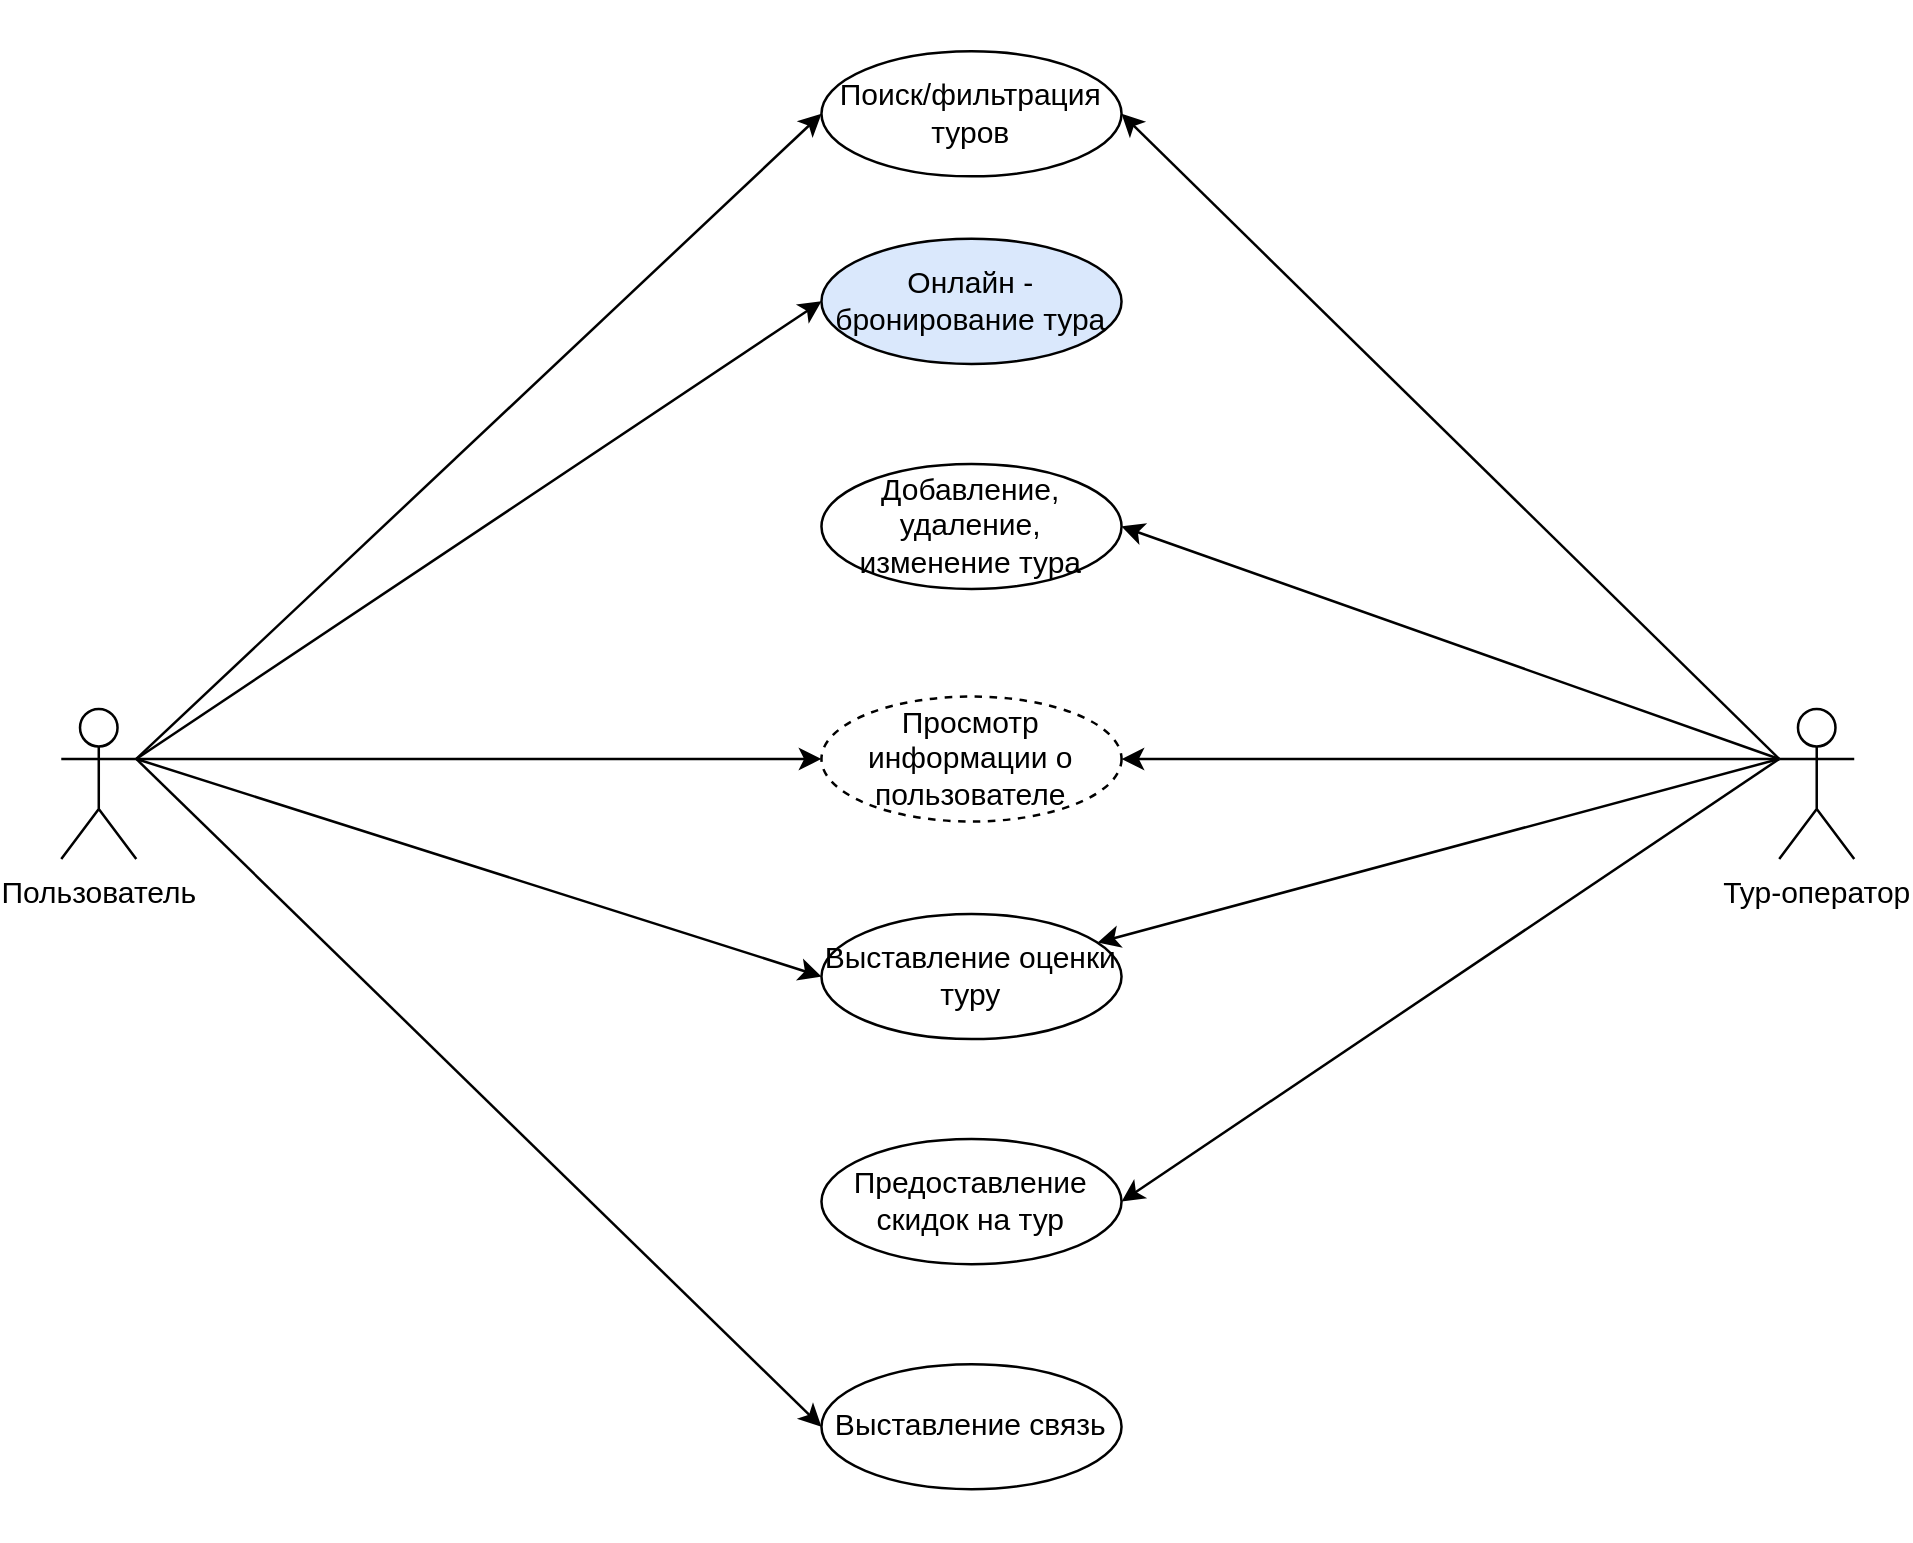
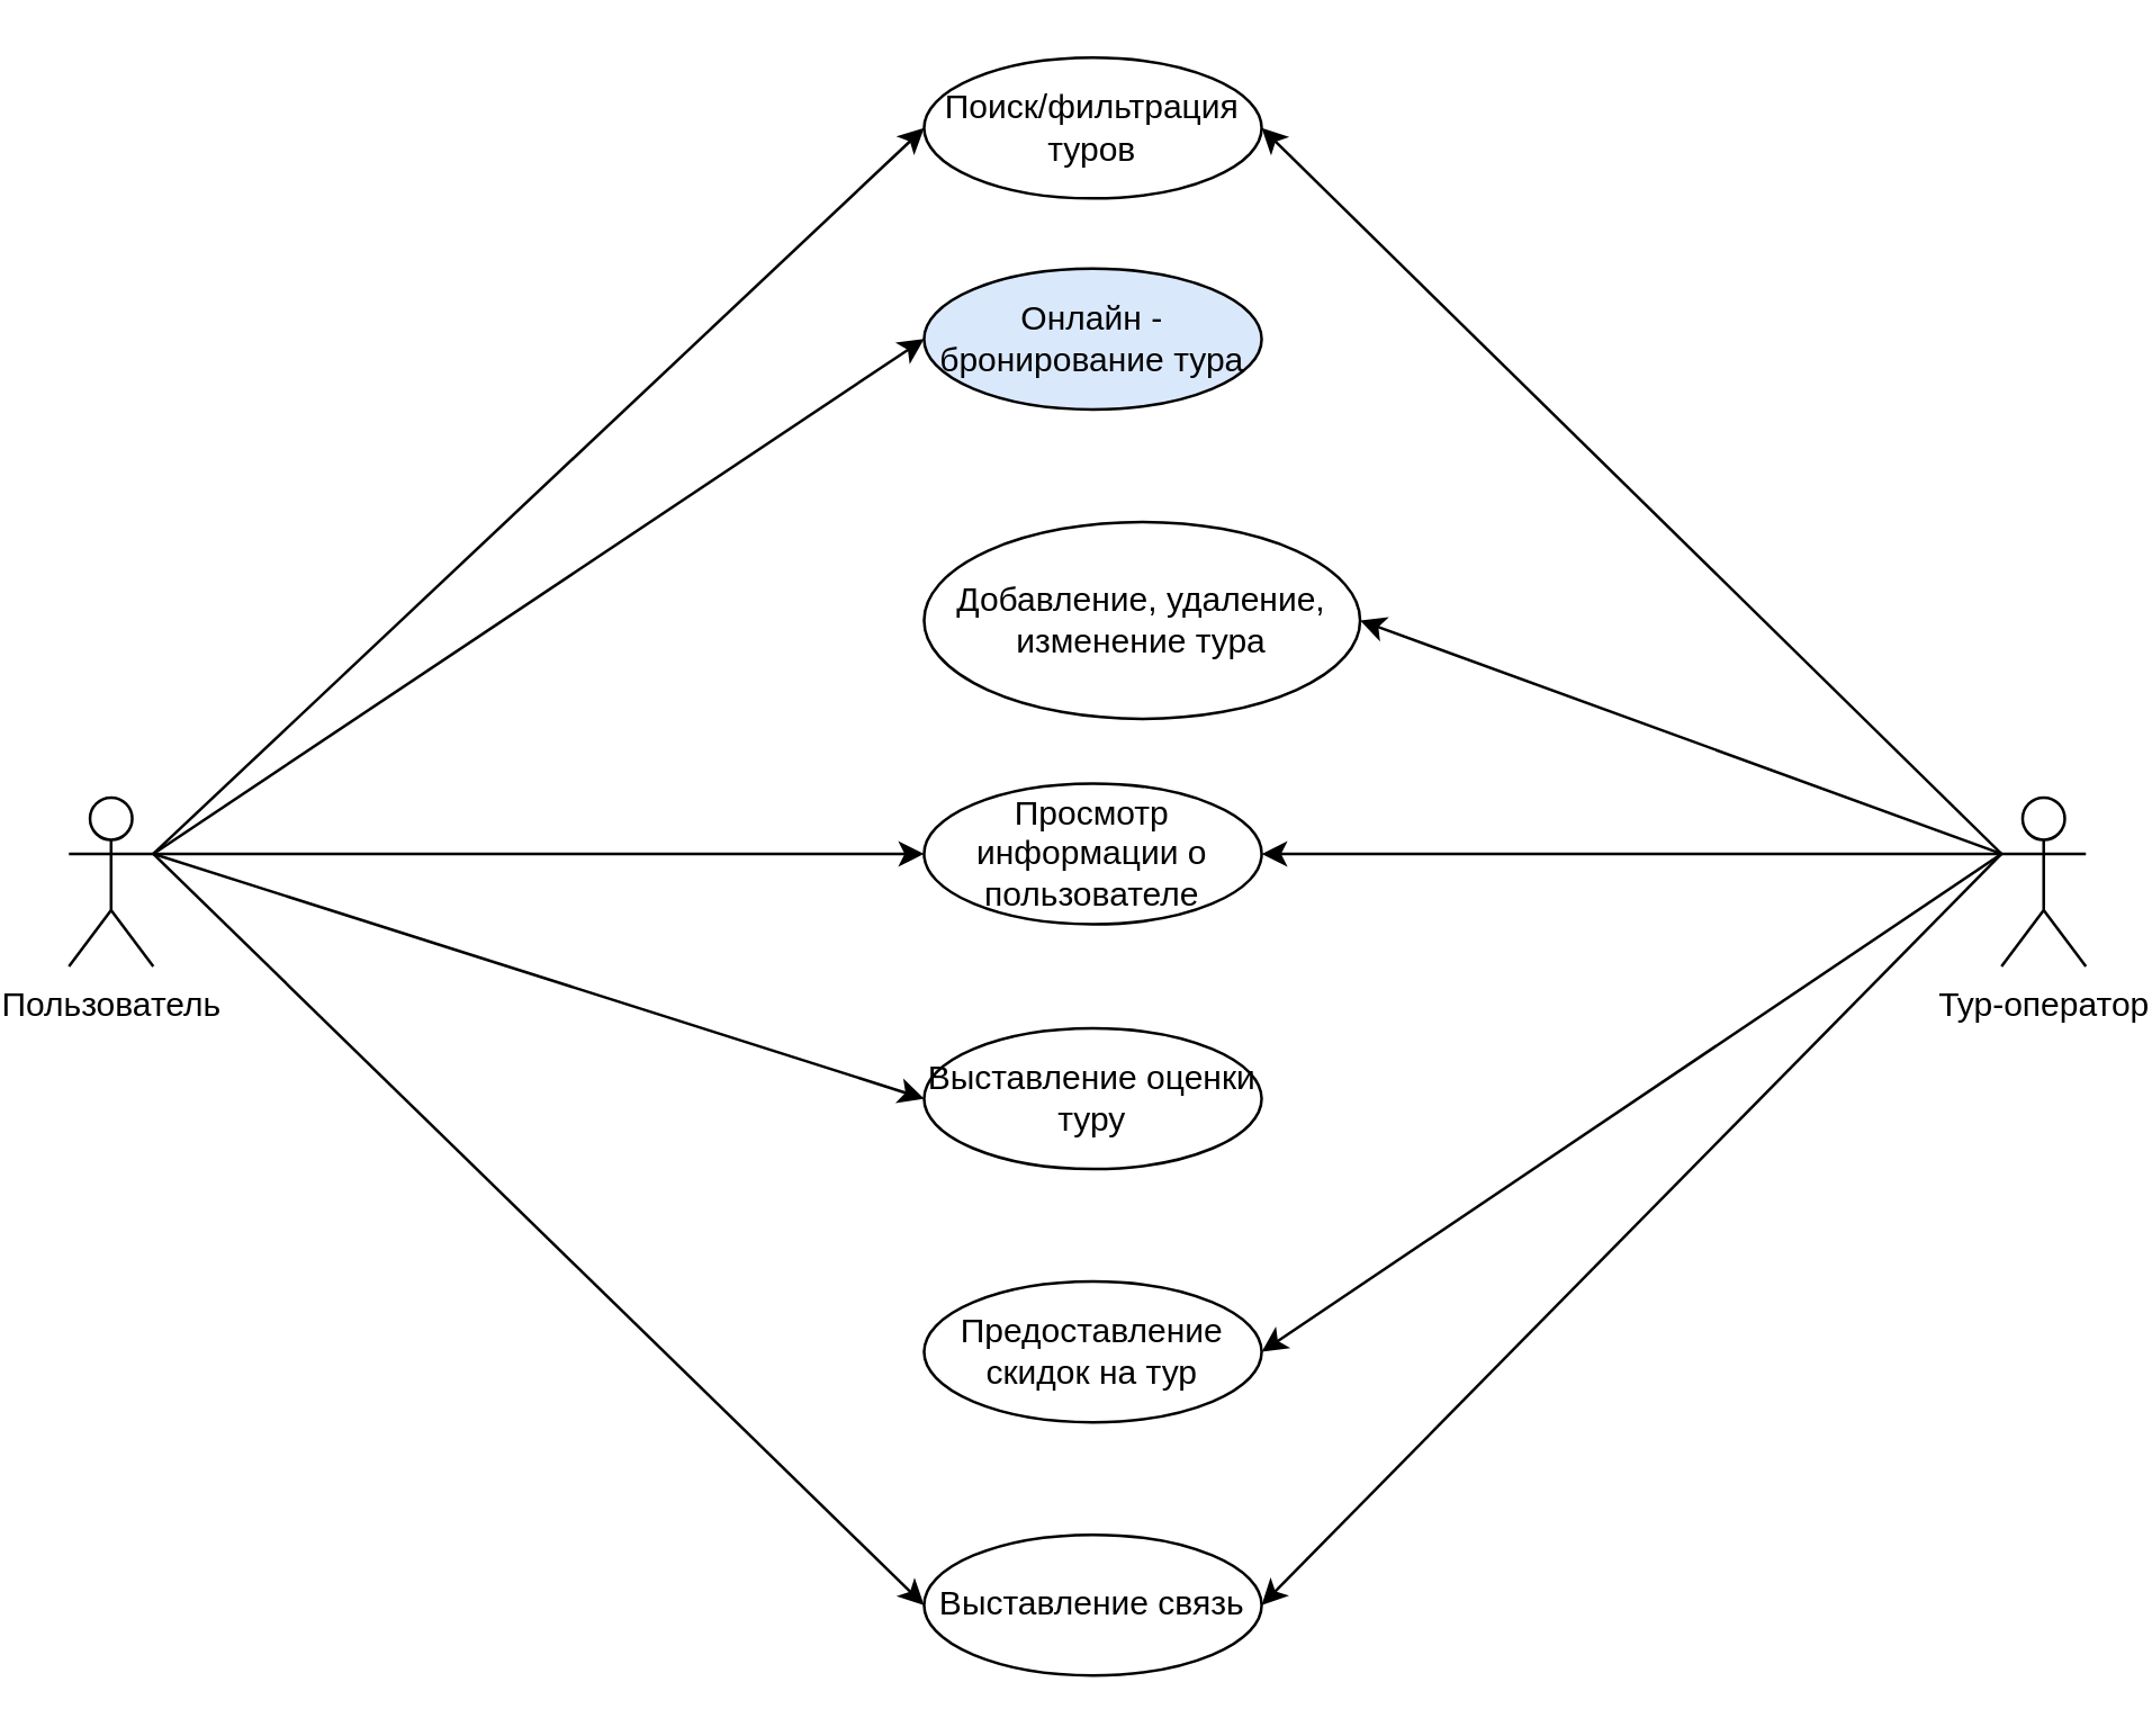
  <mxCell id="0" />
  <mxCell id="1" parent="0" />
  <mxCell id="2" style="rounded=0;orthogonalLoop=1;jettySize=auto;html=1;exitX=1;exitY=0.333;exitDx=0;exitDy=0;exitPerimeter=0;entryX=0;entryY=0.5;entryDx=0;entryDy=0;" edge="1" parent="1" source="7" target="14"><mxGeometry relative="1" as="geometry" /></mxCell>
  <mxCell id="3" style="rounded=0;orthogonalLoop=1;jettySize=auto;html=1;exitX=1;exitY=0.333;exitDx=0;exitDy=0;exitPerimeter=0;entryX=0;entryY=0.5;entryDx=0;entryDy=0;" edge="1" parent="1" source="7" target="15"><mxGeometry relative="1" as="geometry" /></mxCell>
  <mxCell id="4" style="rounded=0;orthogonalLoop=1;jettySize=auto;html=1;exitX=1;exitY=0.333;exitDx=0;exitDy=0;exitPerimeter=0;entryX=0;entryY=0.5;entryDx=0;entryDy=0;" edge="1" parent="1" source="7" target="17"><mxGeometry relative="1" as="geometry"><mxPoint x="50" y="295" as="sourcePoint" /></mxGeometry></mxCell>
  <mxCell id="5" style="rounded=0;orthogonalLoop=1;jettySize=auto;html=1;exitX=1;exitY=0.333;exitDx=0;exitDy=0;exitPerimeter=0;entryX=0;entryY=0.5;entryDx=0;entryDy=0;" edge="1" parent="1" source="7" target="18"><mxGeometry relative="1" as="geometry" /></mxCell>
  <mxCell id="6" style="rounded=0;orthogonalLoop=1;jettySize=auto;html=1;exitX=1;exitY=0.333;exitDx=0;exitDy=0;exitPerimeter=0;entryX=0;entryY=0.5;entryDx=0;entryDy=0;" edge="1" parent="1" source="7" target="20"><mxGeometry relative="1" as="geometry" /></mxCell>
  <mxCell id="7" value="Пользователь" style="shape=umlActor;verticalLabelPosition=bottom;verticalAlign=top;html=1;outlineConnect=0;" vertex="1" parent="1"><mxGeometry x="20" y="283" width="30" height="60" as="geometry" /></mxCell>
  <mxCell id="8" style="rounded=0;orthogonalLoop=1;jettySize=auto;html=1;exitX=0;exitY=0.333;exitDx=0;exitDy=0;exitPerimeter=0;entryX=1;entryY=0.5;entryDx=0;entryDy=0;" edge="1" parent="1" source="13" target="14"><mxGeometry relative="1" as="geometry" /></mxCell>
  <mxCell id="9" style="rounded=0;orthogonalLoop=1;jettySize=auto;html=1;exitX=0;exitY=0.333;exitDx=0;exitDy=0;exitPerimeter=0;entryX=1;entryY=0.5;entryDx=0;entryDy=0;" edge="1" parent="1" source="13" target="16"><mxGeometry relative="1" as="geometry" /></mxCell>
  <mxCell id="10" style="edgeStyle=orthogonalEdgeStyle;rounded=0;orthogonalLoop=1;jettySize=auto;html=1;exitX=0;exitY=0.333;exitDx=0;exitDy=0;exitPerimeter=0;entryX=1;entryY=0.5;entryDx=0;entryDy=0;" edge="1" parent="1" source="13" target="17"><mxGeometry relative="1" as="geometry" /></mxCell>
  <mxCell id="11" style="rounded=0;orthogonalLoop=1;jettySize=auto;html=1;exitX=0;exitY=0.333;exitDx=0;exitDy=0;exitPerimeter=0;entryX=1;entryY=0.5;entryDx=0;entryDy=0;" edge="1" parent="1" source="13" target="19"><mxGeometry relative="1" as="geometry" /></mxCell>
- <mxCell id="12" style="rounded=0;orthogonalLoop=1;jettySize=auto;html=1;exitX=0;exitY=0.333;exitDx=0;exitDy=0;exitPerimeter=0;" edge="1" parent="1" source="13" target="18"><mxGeometry relative="1" as="geometry" /></mxCell>
+ <mxCell id="12" style="rounded=0;orthogonalLoop=1;jettySize=auto;html=1;exitX=0;exitY=0.333;exitDx=0;exitDy=0;exitPerimeter=0;entryX=1;entryY=0.5;entryDx=0;entryDy=0;" edge="1" parent="1" source="13" target="20"><mxGeometry relative="1" as="geometry" /></mxCell>
  <mxCell id="13" value="Тур-оператор" style="shape=umlActor;verticalLabelPosition=bottom;verticalAlign=top;html=1;outlineConnect=0;" vertex="1" parent="1"><mxGeometry x="707" y="283" width="30" height="60" as="geometry" /></mxCell>
  <mxCell id="14" value="Поиск/фильтрация туров" style="ellipse;whiteSpace=wrap;html=1;" vertex="1" parent="1"><mxGeometry x="324" y="20" width="120" height="50" as="geometry" /></mxCell>
  <mxCell id="15" value="Онлайн - бронирование тура" style="ellipse;whiteSpace=wrap;html=1;fillColor=#dae8fc;" vertex="1" parent="1"><mxGeometry x="324" y="95" width="120" height="50" as="geometry" /></mxCell>
- <mxCell id="16" value="Добавление, удаление, изменение тура" style="ellipse;whiteSpace=wrap;html=1;" vertex="1" parent="1"><mxGeometry x="324" y="185" width="120" height="50" as="geometry" /></mxCell>
- <mxCell id="17" value="Просмотр информации о пользователе" style="ellipse;whiteSpace=wrap;html=1;dashed=1;" vertex="1" parent="1"><mxGeometry x="324" y="278" width="120" height="50" as="geometry" /></mxCell>
+ <mxCell id="16" value="Добавление, удаление, изменение тура" style="ellipse;whiteSpace=wrap;html=1;" vertex="1" parent="1"><mxGeometry x="324" y="185" width="155" height="70" as="geometry" /></mxCell>
+ <mxCell id="17" value="Просмотр информации о пользователе" style="ellipse;whiteSpace=wrap;html=1;" vertex="1" parent="1"><mxGeometry x="324" y="278" width="120" height="50" as="geometry" /></mxCell>
  <mxCell id="18" value="Выставление оценки туру" style="ellipse;whiteSpace=wrap;html=1;" vertex="1" parent="1"><mxGeometry x="324" y="365" width="120" height="50" as="geometry" /></mxCell>
  <mxCell id="19" value="Предоставление скидок на тур" style="ellipse;whiteSpace=wrap;html=1;" vertex="1" parent="1"><mxGeometry x="324" y="455" width="120" height="50" as="geometry" /></mxCell>
  <mxCell id="20" value="Выставление связь" style="ellipse;whiteSpace=wrap;html=1;" vertex="1" parent="1"><mxGeometry x="324" y="545" width="120" height="50" as="geometry" /></mxCell>
